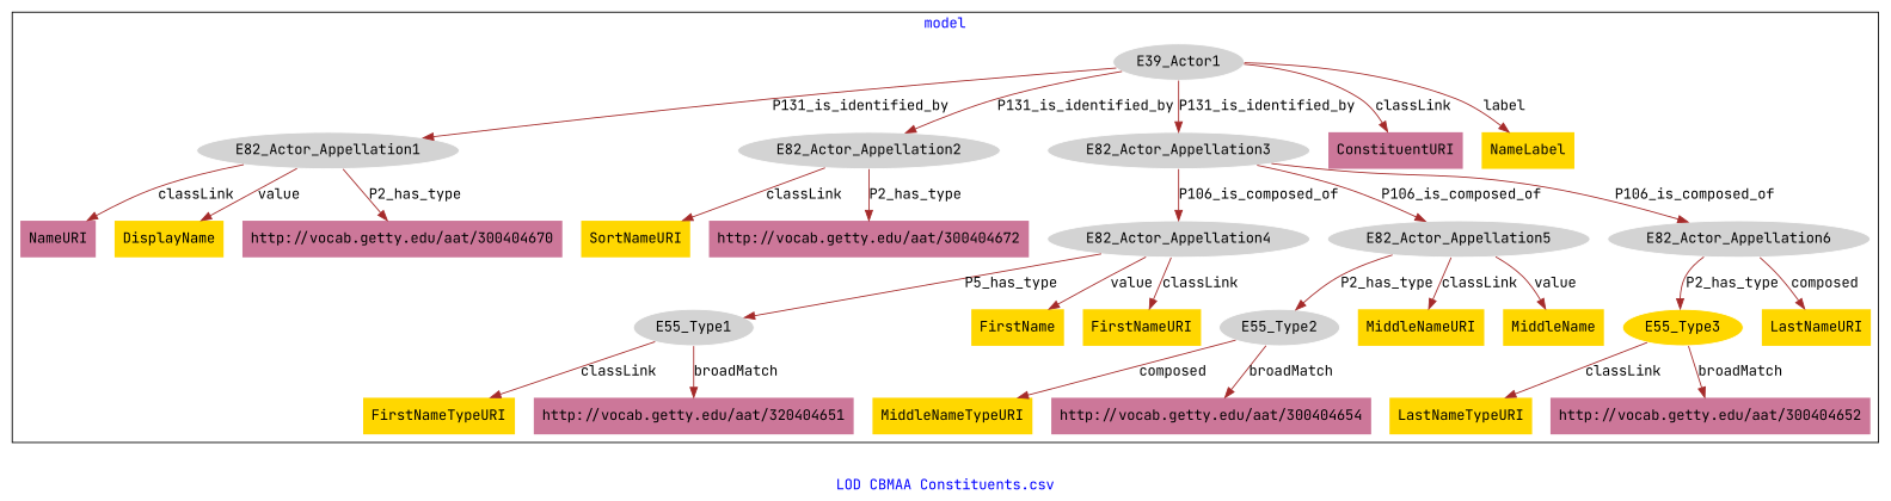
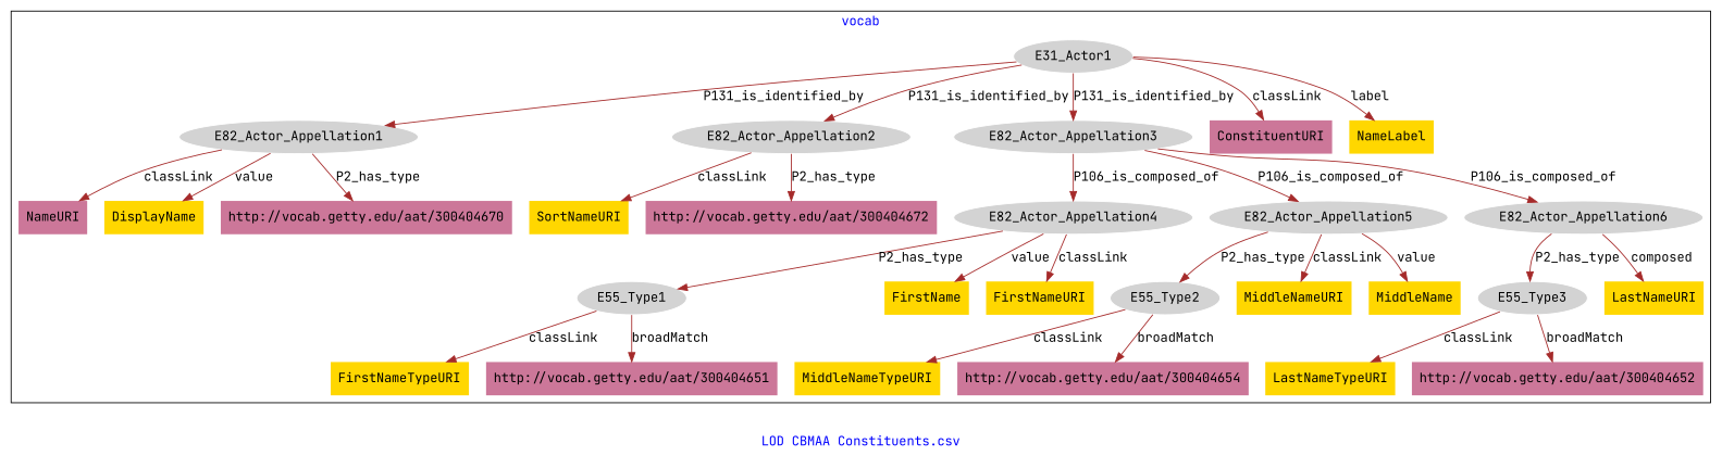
  digraph {
    fontcolor=blue
    fontname="JetBrains Mono"
    label="LOD CBMAA Constituents.csv"
    remincross=true
    node [fillcolor=gold fontname="JetBrains Mono" style=filled shape=plaintext]
    edge [color=brown fontcolor=black fontname="JetBrains Mono"]
-   n1 [color=white fillcolor=lightgray label=E39_Actor1 shape=""]
+   n1 [color=white fillcolor=lightgray label=E31_Actor1 shape=""]
    n2 [color=white fillcolor=lightgray label=E82_Actor_Appellation1 shape=""]
    n3 [color=white fillcolor=lightgray label=E82_Actor_Appellation2 shape=""]
    n4 [color=white fillcolor=lightgray label=E82_Actor_Appellation3 shape=""]
    n5 [color=white fillcolor=lightgray label=E82_Actor_Appellation4 shape=""]
    n6 [color=white fillcolor=lightgray label=E82_Actor_Appellation5 shape=""]
    n7 [color=white fillcolor=lightgray label=E82_Actor_Appellation6 shape=""]
    n8 [color=white fillcolor=lightgray label=E55_Type1 shape=""]
    n9 [color=white fillcolor=lightgray label=E55_Type2 shape=""]
-   n10 [color=white label=E55_Type3 shape=""]
+   n10 [color=white fillcolor=lightgray label=E55_Type3 shape=""]
    n11 [label=FirstName]
    n12 [label=FirstNameTypeURI]
    n13 [fillcolor="#CC7799" label=NameURI]
    n14 [label=MiddleNameURI]
    n15 [label=MiddleName]
    n16 [fillcolor="#CC7799" label=ConstituentURI]
    n17 [label=NameLabel]
    n18 [label=MiddleNameTypeURI]
    n19 [label=SortNameURI]
    n20 [label=DisplayName]
    n21 [label=LastNameTypeURI]
    n22 [label=FirstNameURI]
    n23 [label=LastNameURI]
    n24 [fillcolor="#CC7799" label="http://vocab.getty.edu/aat/300404670"]
-   n25 [fillcolor="#CC7799" label="http://vocab.getty.edu/aat/320404651"]
+   n25 [fillcolor="#CC7799" label="http://vocab.getty.edu/aat/300404651"]
    n26 [fillcolor="#CC7799" label="http://vocab.getty.edu/aat/300404672"]
    n27 [fillcolor="#CC7799" label="http://vocab.getty.edu/aat/300404654"]
    n28 [fillcolor="#CC7799" label="http://vocab.getty.edu/aat/300404652"]
    subgraph cluster_1 {
-     label=model
+     label=vocab
      n1
      n2
      n3
      n4
      n5
      n6
      n7
      n8
      n9
      n10
      n11
      n12
      n13
      n14
      n15
      n16
      n17
      n18
      n19
      n20
      n21
      n22
      n23
      n24
      n25
      n26
      n27
      n28
    }
    n1 -> n2 [label=P131_is_identified_by]
    n1 -> n3 [label=P131_is_identified_by]
    n1 -> n4 [label=P131_is_identified_by]
    n1 -> n16 [label=classLink]
    n1 -> n17 [label=label]
    n2 -> n13 [label=classLink]
    n2 -> n20 [label=value]
    n2 -> n24 [label=P2_has_type]
    n3 -> n19 [label=classLink]
    n3 -> n26 [label=P2_has_type]
    n4 -> n5 [label=P106_is_composed_of]
    n4 -> n6 [label=P106_is_composed_of]
    n4 -> n7 [label=P106_is_composed_of]
-   n5 -> n8 [label=P5_has_type]
+   n5 -> n8 [label=P2_has_type]
    n5 -> n11 [label=value]
    n5 -> n22 [label=classLink]
    n6 -> n9 [label=P2_has_type]
    n6 -> n14 [label=classLink]
    n6 -> n15 [label=value]
    n7 -> n10 [label=P2_has_type]
    n7 -> n23 [label=composed]
    n8 -> n12 [label=classLink]
    n8 -> n25 [label=broadMatch]
-   n9 -> n18 [label=composed]
+   n9 -> n18 [label=classLink]
    n9 -> n27 [label=broadMatch]
    n10 -> n21 [label=classLink]
    n10 -> n28 [label=broadMatch]
  }
